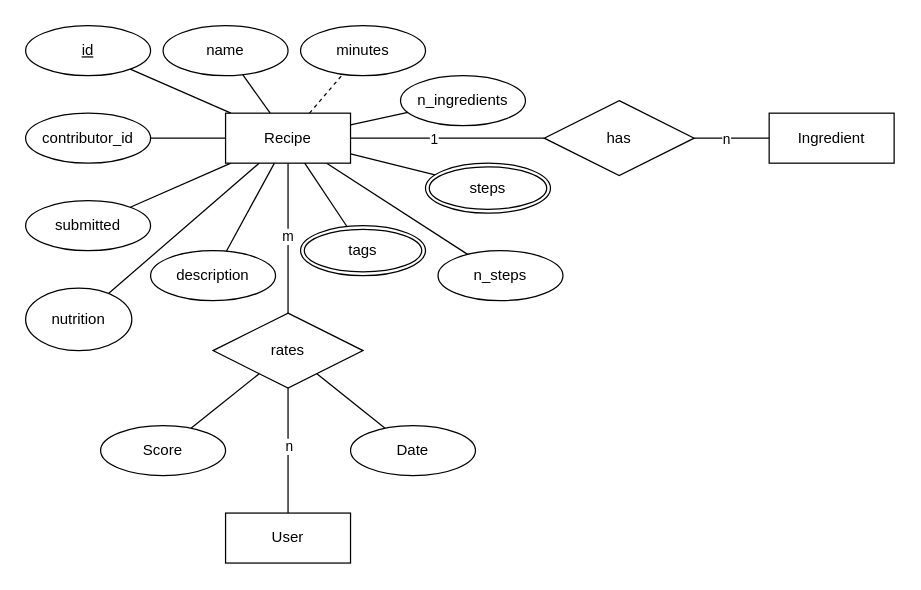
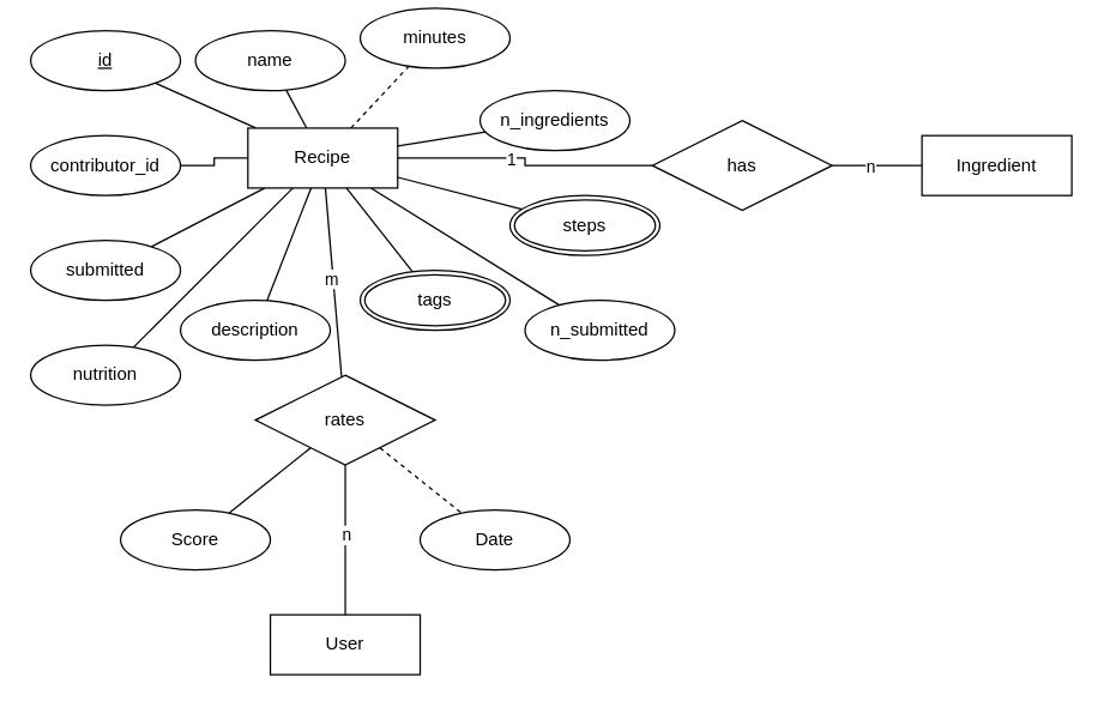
  <mxCell id="0" />
  <mxCell id="1" parent="0" />
  <mxCell id="2" style="edgeStyle=orthogonalEdgeStyle;rounded=0;orthogonalLoop=1;jettySize=auto;html=1;endArrow=none;endFill=0;" parent="1" source="14" target="18" edge="1"><mxGeometry relative="1" as="geometry"><mxPoint x="330" y="120" as="targetPoint" /></mxGeometry></mxCell>
  <mxCell id="3" value="1" style="edgeLabel;html=1;align=center;verticalAlign=middle;resizable=0;points=[];" parent="2" vertex="1" connectable="0"><mxGeometry x="-0.143" y="1" relative="1" as="geometry"><mxPoint y="1" as="offset" /></mxGeometry></mxCell>
  <mxCell id="4" style="rounded=0;orthogonalLoop=1;jettySize=auto;html=1;endArrow=none;endFill=0;" parent="1" source="14" target="19" edge="1"><mxGeometry relative="1" as="geometry" /></mxCell>
  <mxCell id="5" style="rounded=0;orthogonalLoop=1;jettySize=auto;html=1;endArrow=none;endFill=0;" parent="1" source="14" target="21" edge="1"><mxGeometry relative="1" as="geometry" /></mxCell>
  <mxCell id="6" style="edgeStyle=orthogonalEdgeStyle;rounded=0;orthogonalLoop=1;jettySize=auto;html=1;endArrow=none;endFill=0;" parent="1" source="14" target="20" edge="1"><mxGeometry relative="1" as="geometry" /></mxCell>
  <mxCell id="7" style="rounded=0;orthogonalLoop=1;jettySize=auto;html=1;endArrow=none;endFill=0;" parent="1" source="14" target="23" edge="1"><mxGeometry relative="1" as="geometry" /></mxCell>
  <mxCell id="8" style="rounded=0;orthogonalLoop=1;jettySize=auto;html=1;endArrow=none;endFill=0;dashed=1;" parent="1" source="14" target="22" edge="1"><mxGeometry relative="1" as="geometry" /></mxCell>
  <mxCell id="9" style="rounded=0;orthogonalLoop=1;jettySize=auto;html=1;endArrow=none;endFill=0;" parent="1" source="14" target="24" edge="1"><mxGeometry relative="1" as="geometry" /></mxCell>
  <mxCell id="10" style="rounded=0;orthogonalLoop=1;jettySize=auto;html=1;endArrow=none;endFill=0;" parent="1" source="14" target="25" edge="1"><mxGeometry relative="1" as="geometry" /></mxCell>
  <mxCell id="11" style="rounded=0;orthogonalLoop=1;jettySize=auto;html=1;endArrow=none;endFill=0;" parent="1" source="14" target="30" edge="1"><mxGeometry relative="1" as="geometry" /></mxCell>
  <mxCell id="12" value="m" style="edgeLabel;html=1;align=center;verticalAlign=middle;resizable=0;points=[];" parent="11" vertex="1" connectable="0"><mxGeometry x="-0.039" y="-1" relative="1" as="geometry"><mxPoint as="offset" /></mxGeometry></mxCell>
  <mxCell id="13" style="rounded=0;orthogonalLoop=1;jettySize=auto;html=1;endArrow=none;endFill=0;" parent="1" source="14" target="40" edge="1"><mxGeometry relative="1" as="geometry"><mxPoint x="342.985" y="139.157" as="targetPoint" /></mxGeometry></mxCell>
- <mxCell id="14" value="Recipe" style="whiteSpace=wrap;html=1;align=center;" parent="1" vertex="1"><mxGeometry x="180" y="90" width="100" height="40" as="geometry" /></mxCell>
+ <mxCell id="14" value="Recipe" style="whiteSpace=wrap;html=1;align=center;" parent="1" vertex="1"><mxGeometry x="165" y="85" width="100" height="40" as="geometry" /></mxCell>
  <mxCell id="15" value="Ingredient" style="whiteSpace=wrap;html=1;align=center;" parent="1" vertex="1"><mxGeometry x="615" y="90" width="100" height="40" as="geometry" /></mxCell>
  <mxCell id="16" style="edgeStyle=orthogonalEdgeStyle;rounded=0;orthogonalLoop=1;jettySize=auto;html=1;endArrow=none;endFill=0;" parent="1" source="18" target="15" edge="1"><mxGeometry relative="1" as="geometry"><mxPoint x="565" y="60" as="sourcePoint" /><mxPoint x="555" y="30" as="targetPoint" /></mxGeometry></mxCell>
  <mxCell id="17" value="n" style="edgeLabel;html=1;align=center;verticalAlign=middle;resizable=0;points=[];" parent="16" vertex="1" connectable="0"><mxGeometry x="-0.167" relative="1" as="geometry"><mxPoint as="offset" /></mxGeometry></mxCell>
  <mxCell id="18" value="has" style="shape=rhombus;perimeter=rhombusPerimeter;whiteSpace=wrap;html=1;align=center;" parent="1" vertex="1"><mxGeometry x="435" y="80" width="120" height="60" as="geometry" /></mxCell>
  <mxCell id="19" value="id" style="ellipse;whiteSpace=wrap;html=1;align=center;fontStyle=4;" parent="1" vertex="1"><mxGeometry x="20" y="20" width="100" height="40" as="geometry" /></mxCell>
  <mxCell id="20" value="contributor_id" style="ellipse;whiteSpace=wrap;html=1;align=center;" parent="1" vertex="1"><mxGeometry x="20" y="90" width="100" height="40" as="geometry" /></mxCell>
  <mxCell id="21" value="name" style="ellipse;whiteSpace=wrap;html=1;align=center;" parent="1" vertex="1"><mxGeometry x="130" y="20" width="100" height="40" as="geometry" /></mxCell>
- <mxCell id="22" value="minutes" style="ellipse;whiteSpace=wrap;html=1;align=center;" parent="1" vertex="1"><mxGeometry x="240" y="20" width="100" height="40" as="geometry" /></mxCell>
+ <mxCell id="22" value="minutes" style="ellipse;whiteSpace=wrap;html=1;align=center;" parent="1" vertex="1"><mxGeometry x="240" y="5" width="100" height="40" as="geometry" /></mxCell>
  <mxCell id="23" value="submitted" style="ellipse;whiteSpace=wrap;html=1;align=center;" parent="1" vertex="1"><mxGeometry x="20" y="160" width="100" height="40" as="geometry" /></mxCell>
- <mxCell id="24" value="n_steps" style="ellipse;whiteSpace=wrap;html=1;align=center;" parent="1" vertex="1"><mxGeometry x="350" y="200" width="100" height="40" as="geometry" /></mxCell>
- <mxCell id="25" value="nutrition" style="ellipse;whiteSpace=wrap;html=1;align=center;" parent="1" vertex="1"><mxGeometry x="20" y="230" width="85" height="50" as="geometry" /></mxCell>
+ <mxCell id="24" value="n_submitted" style="ellipse;whiteSpace=wrap;html=1;align=center;" parent="1" vertex="1"><mxGeometry x="350" y="200" width="100" height="40" as="geometry" /></mxCell>
+ <mxCell id="25" value="nutrition" style="ellipse;whiteSpace=wrap;html=1;align=center;" parent="1" vertex="1"><mxGeometry x="20" y="230" width="100" height="40" as="geometry" /></mxCell>
  <mxCell id="26" value="User" style="whiteSpace=wrap;html=1;align=center;" parent="1" vertex="1"><mxGeometry x="180" y="410" width="100" height="40" as="geometry" /></mxCell>
  <mxCell id="27" style="rounded=0;orthogonalLoop=1;jettySize=auto;html=1;endArrow=none;endFill=0;" parent="1" source="30" target="26" edge="1"><mxGeometry relative="1" as="geometry" /></mxCell>
  <mxCell id="28" value="n" style="edgeLabel;html=1;align=center;verticalAlign=middle;resizable=0;points=[];" parent="27" vertex="1" connectable="0"><mxGeometry x="-0.077" relative="1" as="geometry"><mxPoint as="offset" /></mxGeometry></mxCell>
  <mxCell id="29" style="rounded=0;orthogonalLoop=1;jettySize=auto;html=1;endArrow=none;endFill=0;" parent="1" source="30" target="31" edge="1"><mxGeometry relative="1" as="geometry" /></mxCell>
  <mxCell id="30" value="rates" style="shape=rhombus;perimeter=rhombusPerimeter;whiteSpace=wrap;html=1;align=center;" parent="1" vertex="1"><mxGeometry x="170" y="250" width="120" height="60" as="geometry" /></mxCell>
  <mxCell id="31" value="Score" style="ellipse;whiteSpace=wrap;html=1;align=center;" parent="1" vertex="1"><mxGeometry x="80" y="340" width="100" height="40" as="geometry" /></mxCell>
  <mxCell id="32" value="Date" style="ellipse;whiteSpace=wrap;html=1;align=center;" parent="1" vertex="1"><mxGeometry x="280" y="340" width="100" height="40" as="geometry" /></mxCell>
- <mxCell id="33" style="rounded=0;orthogonalLoop=1;jettySize=auto;html=1;endArrow=none;endFill=0;" parent="1" source="30" target="32" edge="1"><mxGeometry relative="1" as="geometry"><mxPoint x="300" y="320" as="sourcePoint" /><mxPoint x="340" y="320" as="targetPoint" /></mxGeometry></mxCell>
+ <mxCell id="33" style="rounded=0;orthogonalLoop=1;jettySize=auto;html=1;endArrow=none;endFill=0;dashed=1;" parent="1" source="30" target="32" edge="1"><mxGeometry relative="1" as="geometry"><mxPoint x="300" y="320" as="sourcePoint" /><mxPoint x="340" y="320" as="targetPoint" /></mxGeometry></mxCell>
  <mxCell id="34" style="rounded=0;orthogonalLoop=1;jettySize=auto;html=1;endArrow=none;endFill=0;" parent="1" source="14" target="35" edge="1"><mxGeometry relative="1" as="geometry"><mxPoint x="257" y="100" as="sourcePoint" /><mxPoint x="365.161" y="54.346" as="targetPoint" /></mxGeometry></mxCell>
  <mxCell id="35" value="tags" style="ellipse;shape=doubleEllipse;margin=3;whiteSpace=wrap;html=1;align=center;" parent="1" vertex="1"><mxGeometry x="240" y="180" width="100" height="40" as="geometry" /></mxCell>
  <mxCell id="36" style="rounded=0;orthogonalLoop=1;jettySize=auto;html=1;endArrow=none;endFill=0;" parent="1" source="14" target="37" edge="1"><mxGeometry relative="1" as="geometry"><mxPoint x="217" y="140" as="sourcePoint" /><mxPoint x="200" y="160" as="targetPoint" /></mxGeometry></mxCell>
  <mxCell id="37" value="description" style="ellipse;whiteSpace=wrap;html=1;align=center;" parent="1" vertex="1"><mxGeometry x="120" y="200" width="100" height="40" as="geometry" /></mxCell>
  <mxCell id="38" value="n_ingredients" style="ellipse;whiteSpace=wrap;html=1;align=center;" parent="1" vertex="1"><mxGeometry x="320" y="60" width="100" height="40" as="geometry" /></mxCell>
  <mxCell id="39" style="rounded=0;orthogonalLoop=1;jettySize=auto;html=1;endArrow=none;endFill=0;" parent="1" source="14" target="38" edge="1"><mxGeometry relative="1" as="geometry"><mxPoint x="290" y="133" as="sourcePoint" /><mxPoint x="353" y="149" as="targetPoint" /></mxGeometry></mxCell>
  <mxCell id="40" value="steps" style="ellipse;shape=doubleEllipse;margin=3;whiteSpace=wrap;html=1;align=center;" parent="1" vertex="1"><mxGeometry x="340" y="130" width="100" height="40" as="geometry" /></mxCell>
